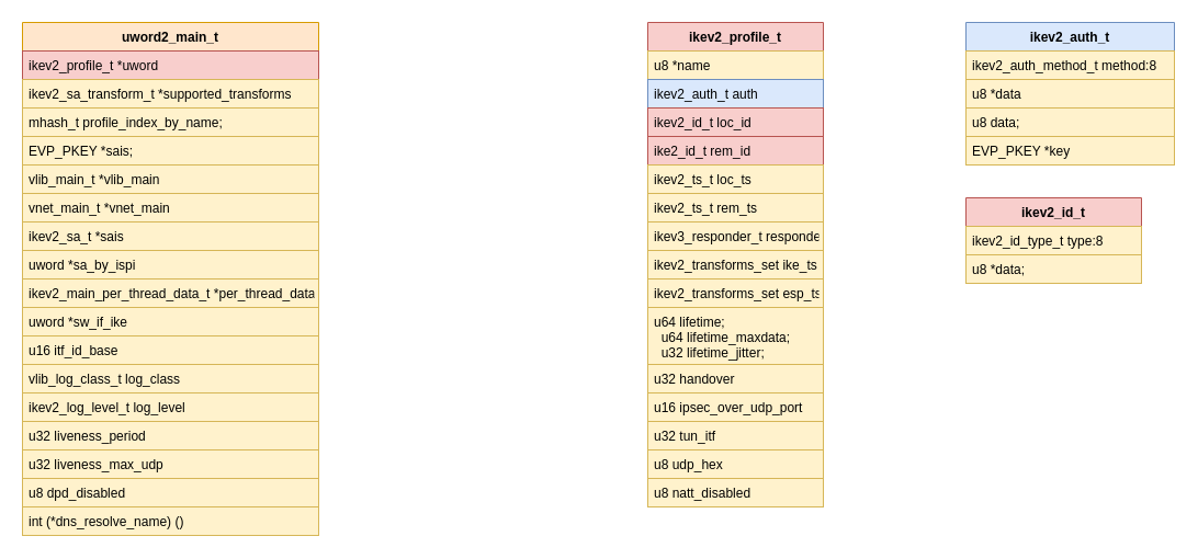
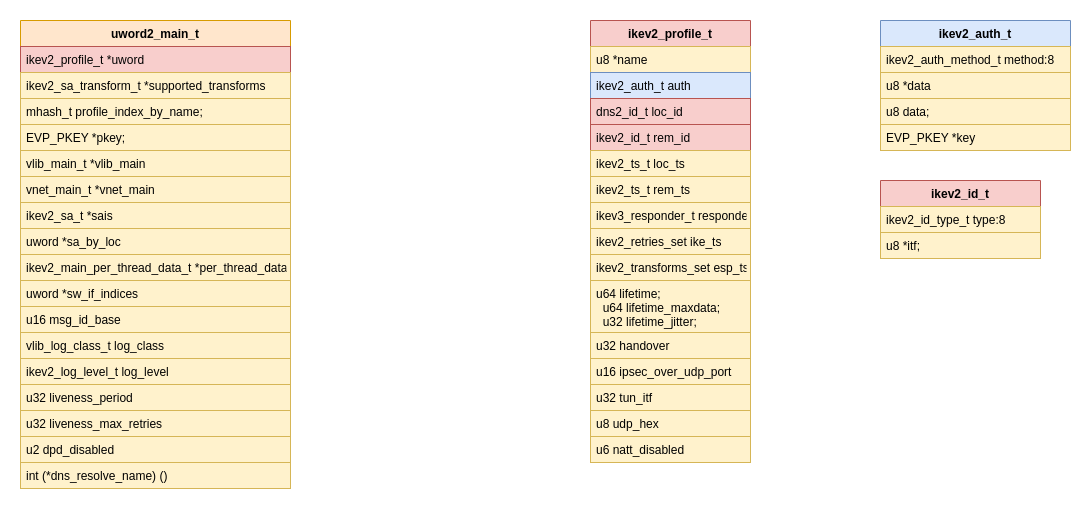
  <mxCell id="0" />
  <mxCell id="1" parent="0" />
  <mxCell id="2" value="uword2_main_t" style="swimlane;fontStyle=1;align=center;verticalAlign=top;childLayout=stackLayout;horizontal=1;startSize=26;horizontalStack=0;resizeParent=1;resizeParentMax=0;resizeLast=0;collapsible=1;marginBottom=0;fillColor=#ffe6cc;strokeColor=#d79b00;" vertex="1" parent="1"><mxGeometry x="20" y="20" width="270" height="468" as="geometry" /></mxCell>
  <mxCell id="3" value="ikev2_profile_t *uword" style="text;strokeColor=#b85450;fillColor=#f8cecc;align=left;verticalAlign=top;spacingLeft=4;spacingRight=4;overflow=hidden;rotatable=0;points=[[0,0.5],[1,0.5]];portConstraint=eastwest;" vertex="1" parent="2"><mxGeometry y="26" width="270" height="26" as="geometry" /></mxCell>
  <mxCell id="4" value="ikev2_sa_transform_t *supported_transforms" style="text;fillColor=#fff2cc;align=left;verticalAlign=top;spacingLeft=4;spacingRight=4;overflow=hidden;rotatable=0;points=[[0,0.5],[1,0.5]];portConstraint=eastwest;strokeColor=#d6b656;" vertex="1" parent="2"><mxGeometry y="52" width="270" height="26" as="geometry" /></mxCell>
  <mxCell id="5" value="mhash_t profile_index_by_name;" style="text;fillColor=#fff2cc;align=left;verticalAlign=top;spacingLeft=4;spacingRight=4;overflow=hidden;rotatable=0;points=[[0,0.5],[1,0.5]];portConstraint=eastwest;strokeColor=#d6b656;" vertex="1" parent="2"><mxGeometry y="78" width="270" height="26" as="geometry" /></mxCell>
- <mxCell id="6" value="EVP_PKEY *sais;" style="text;fillColor=#fff2cc;align=left;verticalAlign=top;spacingLeft=4;spacingRight=4;overflow=hidden;rotatable=0;points=[[0,0.5],[1,0.5]];portConstraint=eastwest;strokeColor=#d6b656;" vertex="1" parent="2"><mxGeometry y="104" width="270" height="26" as="geometry" /></mxCell>
+ <mxCell id="6" value="EVP_PKEY *pkey;" style="text;fillColor=#fff2cc;align=left;verticalAlign=top;spacingLeft=4;spacingRight=4;overflow=hidden;rotatable=0;points=[[0,0.5],[1,0.5]];portConstraint=eastwest;strokeColor=#d6b656;" vertex="1" parent="2"><mxGeometry y="104" width="270" height="26" as="geometry" /></mxCell>
  <mxCell id="7" value="vlib_main_t *vlib_main" style="text;fillColor=#fff2cc;align=left;verticalAlign=top;spacingLeft=4;spacingRight=4;overflow=hidden;rotatable=0;points=[[0,0.5],[1,0.5]];portConstraint=eastwest;strokeColor=#d6b656;" vertex="1" parent="2"><mxGeometry y="130" width="270" height="26" as="geometry" /></mxCell>
  <mxCell id="8" value="vnet_main_t *vnet_main" style="text;fillColor=#fff2cc;align=left;verticalAlign=top;spacingLeft=4;spacingRight=4;overflow=hidden;rotatable=0;points=[[0,0.5],[1,0.5]];portConstraint=eastwest;strokeColor=#d6b656;" vertex="1" parent="2"><mxGeometry y="156" width="270" height="26" as="geometry" /></mxCell>
  <mxCell id="9" value="ikev2_sa_t *sais" style="text;fillColor=#fff2cc;align=left;verticalAlign=top;spacingLeft=4;spacingRight=4;overflow=hidden;rotatable=0;points=[[0,0.5],[1,0.5]];portConstraint=eastwest;strokeColor=#d6b656;" vertex="1" parent="2"><mxGeometry y="182" width="270" height="26" as="geometry" /></mxCell>
- <mxCell id="10" value="uword *sa_by_ispi" style="text;fillColor=#fff2cc;align=left;verticalAlign=top;spacingLeft=4;spacingRight=4;overflow=hidden;rotatable=0;points=[[0,0.5],[1,0.5]];portConstraint=eastwest;strokeColor=#d6b656;" vertex="1" parent="2"><mxGeometry y="208" width="270" height="26" as="geometry" /></mxCell>
+ <mxCell id="10" value="uword *sa_by_loc" style="text;fillColor=#fff2cc;align=left;verticalAlign=top;spacingLeft=4;spacingRight=4;overflow=hidden;rotatable=0;points=[[0,0.5],[1,0.5]];portConstraint=eastwest;strokeColor=#d6b656;" vertex="1" parent="2"><mxGeometry y="208" width="270" height="26" as="geometry" /></mxCell>
  <mxCell id="11" value="ikev2_main_per_thread_data_t *per_thread_data" style="text;fillColor=#fff2cc;align=left;verticalAlign=top;spacingLeft=4;spacingRight=4;overflow=hidden;rotatable=0;points=[[0,0.5],[1,0.5]];portConstraint=eastwest;strokeColor=#d6b656;" vertex="1" parent="2"><mxGeometry y="234" width="270" height="26" as="geometry" /></mxCell>
- <mxCell id="12" value="uword *sw_if_ike" style="text;fillColor=#fff2cc;align=left;verticalAlign=top;spacingLeft=4;spacingRight=4;overflow=hidden;rotatable=0;points=[[0,0.5],[1,0.5]];portConstraint=eastwest;strokeColor=#d6b656;" vertex="1" parent="2"><mxGeometry y="260" width="270" height="26" as="geometry" /></mxCell>
- <mxCell id="13" value="u16 itf_id_base" style="text;fillColor=#fff2cc;align=left;verticalAlign=top;spacingLeft=4;spacingRight=4;overflow=hidden;rotatable=0;points=[[0,0.5],[1,0.5]];portConstraint=eastwest;strokeColor=#d6b656;" vertex="1" parent="2"><mxGeometry y="286" width="270" height="26" as="geometry" /></mxCell>
+ <mxCell id="12" value="uword *sw_if_indices" style="text;fillColor=#fff2cc;align=left;verticalAlign=top;spacingLeft=4;spacingRight=4;overflow=hidden;rotatable=0;points=[[0,0.5],[1,0.5]];portConstraint=eastwest;strokeColor=#d6b656;" vertex="1" parent="2"><mxGeometry y="260" width="270" height="26" as="geometry" /></mxCell>
+ <mxCell id="13" value="u16 msg_id_base" style="text;fillColor=#fff2cc;align=left;verticalAlign=top;spacingLeft=4;spacingRight=4;overflow=hidden;rotatable=0;points=[[0,0.5],[1,0.5]];portConstraint=eastwest;strokeColor=#d6b656;" vertex="1" parent="2"><mxGeometry y="286" width="270" height="26" as="geometry" /></mxCell>
  <mxCell id="14" value="vlib_log_class_t log_class" style="text;fillColor=#fff2cc;align=left;verticalAlign=top;spacingLeft=4;spacingRight=4;overflow=hidden;rotatable=0;points=[[0,0.5],[1,0.5]];portConstraint=eastwest;strokeColor=#d6b656;" vertex="1" parent="2"><mxGeometry y="312" width="270" height="26" as="geometry" /></mxCell>
  <mxCell id="15" value="ikev2_log_level_t log_level" style="text;fillColor=#fff2cc;align=left;verticalAlign=top;spacingLeft=4;spacingRight=4;overflow=hidden;rotatable=0;points=[[0,0.5],[1,0.5]];portConstraint=eastwest;strokeColor=#d6b656;" vertex="1" parent="2"><mxGeometry y="338" width="270" height="26" as="geometry" /></mxCell>
  <mxCell id="16" value="u32 liveness_period" style="text;fillColor=#fff2cc;align=left;verticalAlign=top;spacingLeft=4;spacingRight=4;overflow=hidden;rotatable=0;points=[[0,0.5],[1,0.5]];portConstraint=eastwest;strokeColor=#d6b656;" vertex="1" parent="2"><mxGeometry y="364" width="270" height="26" as="geometry" /></mxCell>
- <mxCell id="17" value="u32 liveness_max_udp" style="text;fillColor=#fff2cc;align=left;verticalAlign=top;spacingLeft=4;spacingRight=4;overflow=hidden;rotatable=0;points=[[0,0.5],[1,0.5]];portConstraint=eastwest;strokeColor=#d6b656;" vertex="1" parent="2"><mxGeometry y="390" width="270" height="26" as="geometry" /></mxCell>
- <mxCell id="18" value="u8 dpd_disabled" style="text;fillColor=#fff2cc;align=left;verticalAlign=top;spacingLeft=4;spacingRight=4;overflow=hidden;rotatable=0;points=[[0,0.5],[1,0.5]];portConstraint=eastwest;strokeColor=#d6b656;" vertex="1" parent="2"><mxGeometry y="416" width="270" height="26" as="geometry" /></mxCell>
+ <mxCell id="17" value="u32 liveness_max_retries" style="text;fillColor=#fff2cc;align=left;verticalAlign=top;spacingLeft=4;spacingRight=4;overflow=hidden;rotatable=0;points=[[0,0.5],[1,0.5]];portConstraint=eastwest;strokeColor=#d6b656;" vertex="1" parent="2"><mxGeometry y="390" width="270" height="26" as="geometry" /></mxCell>
+ <mxCell id="18" value="u2 dpd_disabled" style="text;fillColor=#fff2cc;align=left;verticalAlign=top;spacingLeft=4;spacingRight=4;overflow=hidden;rotatable=0;points=[[0,0.5],[1,0.5]];portConstraint=eastwest;strokeColor=#d6b656;" vertex="1" parent="2"><mxGeometry y="416" width="270" height="26" as="geometry" /></mxCell>
  <mxCell id="19" value="int (*dns_resolve_name) ()" style="text;fillColor=#fff2cc;align=left;verticalAlign=top;spacingLeft=4;spacingRight=4;overflow=hidden;rotatable=0;points=[[0,0.5],[1,0.5]];portConstraint=eastwest;strokeColor=#d6b656;" vertex="1" parent="2"><mxGeometry y="442" width="270" height="26" as="geometry" /></mxCell>
  <mxCell id="20" value="ikev2_profile_t" style="swimlane;fontStyle=1;align=center;verticalAlign=top;childLayout=stackLayout;horizontal=1;startSize=26;horizontalStack=0;resizeParent=1;resizeParentMax=0;resizeLast=0;collapsible=1;marginBottom=0;strokeColor=#b85450;fillColor=#f8cecc;" vertex="1" parent="1"><mxGeometry x="590" y="20" width="160" height="442" as="geometry" /></mxCell>
  <mxCell id="21" value="u8 *name" style="text;strokeColor=#d6b656;fillColor=#fff2cc;align=left;verticalAlign=top;spacingLeft=4;spacingRight=4;overflow=hidden;rotatable=0;points=[[0,0.5],[1,0.5]];portConstraint=eastwest;" vertex="1" parent="20"><mxGeometry y="26" width="160" height="26" as="geometry" /></mxCell>
  <mxCell id="22" value="ikev2_auth_t auth" style="text;fillColor=#dae8fc;align=left;verticalAlign=top;spacingLeft=4;spacingRight=4;overflow=hidden;rotatable=0;points=[[0,0.5],[1,0.5]];portConstraint=eastwest;strokeColor=#6c8ebf;" vertex="1" parent="20"><mxGeometry y="52" width="160" height="26" as="geometry" /></mxCell>
- <mxCell id="23" value="ikev2_id_t loc_id" style="text;fillColor=#f8cecc;align=left;verticalAlign=top;spacingLeft=4;spacingRight=4;overflow=hidden;rotatable=0;points=[[0,0.5],[1,0.5]];portConstraint=eastwest;strokeColor=#b85450;" vertex="1" parent="20"><mxGeometry y="78" width="160" height="26" as="geometry" /></mxCell>
- <mxCell id="24" value="ike2_id_t rem_id" style="text;fillColor=#f8cecc;align=left;verticalAlign=top;spacingLeft=4;spacingRight=4;overflow=hidden;rotatable=0;points=[[0,0.5],[1,0.5]];portConstraint=eastwest;strokeColor=#b85450;" vertex="1" parent="20"><mxGeometry y="104" width="160" height="26" as="geometry" /></mxCell>
+ <mxCell id="23" value="dns2_id_t loc_id" style="text;fillColor=#f8cecc;align=left;verticalAlign=top;spacingLeft=4;spacingRight=4;overflow=hidden;rotatable=0;points=[[0,0.5],[1,0.5]];portConstraint=eastwest;strokeColor=#b85450;" vertex="1" parent="20"><mxGeometry y="78" width="160" height="26" as="geometry" /></mxCell>
+ <mxCell id="24" value="ikev2_id_t rem_id" style="text;fillColor=#f8cecc;align=left;verticalAlign=top;spacingLeft=4;spacingRight=4;overflow=hidden;rotatable=0;points=[[0,0.5],[1,0.5]];portConstraint=eastwest;strokeColor=#b85450;" vertex="1" parent="20"><mxGeometry y="104" width="160" height="26" as="geometry" /></mxCell>
  <mxCell id="25" value="ikev2_ts_t loc_ts" style="text;fillColor=#fff2cc;align=left;verticalAlign=top;spacingLeft=4;spacingRight=4;overflow=hidden;rotatable=0;points=[[0,0.5],[1,0.5]];portConstraint=eastwest;strokeColor=#d6b656;" vertex="1" parent="20"><mxGeometry y="130" width="160" height="26" as="geometry" /></mxCell>
  <mxCell id="26" value="ikev2_ts_t rem_ts" style="text;fillColor=#fff2cc;align=left;verticalAlign=top;spacingLeft=4;spacingRight=4;overflow=hidden;rotatable=0;points=[[0,0.5],[1,0.5]];portConstraint=eastwest;strokeColor=#d6b656;" vertex="1" parent="20"><mxGeometry y="156" width="160" height="26" as="geometry" /></mxCell>
  <mxCell id="27" value="ikev3_responder_t responder" style="text;fillColor=#fff2cc;align=left;verticalAlign=top;spacingLeft=4;spacingRight=4;overflow=hidden;rotatable=0;points=[[0,0.5],[1,0.5]];portConstraint=eastwest;strokeColor=#d6b656;" vertex="1" parent="20"><mxGeometry y="182" width="160" height="26" as="geometry" /></mxCell>
- <mxCell id="28" value="ikev2_transforms_set ike_ts" style="text;fillColor=#fff2cc;align=left;verticalAlign=top;spacingLeft=4;spacingRight=4;overflow=hidden;rotatable=0;points=[[0,0.5],[1,0.5]];portConstraint=eastwest;strokeColor=#d6b656;" vertex="1" parent="20"><mxGeometry y="208" width="160" height="26" as="geometry" /></mxCell>
+ <mxCell id="28" value="ikev2_retries_set ike_ts" style="text;fillColor=#fff2cc;align=left;verticalAlign=top;spacingLeft=4;spacingRight=4;overflow=hidden;rotatable=0;points=[[0,0.5],[1,0.5]];portConstraint=eastwest;strokeColor=#d6b656;" vertex="1" parent="20"><mxGeometry y="208" width="160" height="26" as="geometry" /></mxCell>
  <mxCell id="29" value="ikev2_transforms_set esp_ts" style="text;fillColor=#fff2cc;align=left;verticalAlign=top;spacingLeft=4;spacingRight=4;overflow=hidden;rotatable=0;points=[[0,0.5],[1,0.5]];portConstraint=eastwest;strokeColor=#d6b656;" vertex="1" parent="20"><mxGeometry y="234" width="160" height="26" as="geometry" /></mxCell>
  <mxCell id="30" value="u64 lifetime;&#10;  u64 lifetime_maxdata;&#10;  u32 lifetime_jitter;" style="text;fillColor=#fff2cc;align=left;verticalAlign=top;spacingLeft=4;spacingRight=4;overflow=hidden;rotatable=0;points=[[0,0.5],[1,0.5]];portConstraint=eastwest;strokeColor=#d6b656;" vertex="1" parent="20"><mxGeometry y="260" width="160" height="52" as="geometry" /></mxCell>
  <mxCell id="31" value="u32 handover" style="text;fillColor=#fff2cc;align=left;verticalAlign=top;spacingLeft=4;spacingRight=4;overflow=hidden;rotatable=0;points=[[0,0.5],[1,0.5]];portConstraint=eastwest;strokeColor=#d6b656;" vertex="1" parent="20"><mxGeometry y="312" width="160" height="26" as="geometry" /></mxCell>
  <mxCell id="32" value="u16 ipsec_over_udp_port" style="text;fillColor=#fff2cc;align=left;verticalAlign=top;spacingLeft=4;spacingRight=4;overflow=hidden;rotatable=0;points=[[0,0.5],[1,0.5]];portConstraint=eastwest;strokeColor=#d6b656;" vertex="1" parent="20"><mxGeometry y="338" width="160" height="26" as="geometry" /></mxCell>
  <mxCell id="33" value="u32 tun_itf" style="text;fillColor=#fff2cc;align=left;verticalAlign=top;spacingLeft=4;spacingRight=4;overflow=hidden;rotatable=0;points=[[0,0.5],[1,0.5]];portConstraint=eastwest;strokeColor=#d6b656;" vertex="1" parent="20"><mxGeometry y="364" width="160" height="26" as="geometry" /></mxCell>
  <mxCell id="34" value="u8 udp_hex" style="text;fillColor=#fff2cc;align=left;verticalAlign=top;spacingLeft=4;spacingRight=4;overflow=hidden;rotatable=0;points=[[0,0.5],[1,0.5]];portConstraint=eastwest;strokeColor=#d6b656;" vertex="1" parent="20"><mxGeometry y="390" width="160" height="26" as="geometry" /></mxCell>
- <mxCell id="35" value="u8 natt_disabled" style="text;fillColor=#fff2cc;align=left;verticalAlign=top;spacingLeft=4;spacingRight=4;overflow=hidden;rotatable=0;points=[[0,0.5],[1,0.5]];portConstraint=eastwest;strokeColor=#d6b656;" vertex="1" parent="20"><mxGeometry y="416" width="160" height="26" as="geometry" /></mxCell>
+ <mxCell id="35" value="u6 natt_disabled" style="text;fillColor=#fff2cc;align=left;verticalAlign=top;spacingLeft=4;spacingRight=4;overflow=hidden;rotatable=0;points=[[0,0.5],[1,0.5]];portConstraint=eastwest;strokeColor=#d6b656;" vertex="1" parent="20"><mxGeometry y="416" width="160" height="26" as="geometry" /></mxCell>
  <mxCell id="36" value="ikev2_auth_t" style="swimlane;fontStyle=1;align=center;verticalAlign=top;childLayout=stackLayout;horizontal=1;startSize=26;horizontalStack=0;resizeParent=1;resizeParentMax=0;resizeLast=0;collapsible=1;marginBottom=0;strokeColor=#6c8ebf;fillColor=#dae8fc;" vertex="1" parent="1"><mxGeometry x="880" y="20" width="190" height="130" as="geometry" /></mxCell>
  <mxCell id="37" value="ikev2_auth_method_t method:8" style="text;strokeColor=#d6b656;fillColor=#fff2cc;align=left;verticalAlign=top;spacingLeft=4;spacingRight=4;overflow=hidden;rotatable=0;points=[[0,0.5],[1,0.5]];portConstraint=eastwest;" vertex="1" parent="36"><mxGeometry y="26" width="190" height="26" as="geometry" /></mxCell>
  <mxCell id="38" value="u8 *data" style="text;fillColor=#fff2cc;align=left;verticalAlign=top;spacingLeft=4;spacingRight=4;overflow=hidden;rotatable=0;points=[[0,0.5],[1,0.5]];portConstraint=eastwest;strokeColor=#d6b656;" vertex="1" parent="36"><mxGeometry y="52" width="190" height="26" as="geometry" /></mxCell>
  <mxCell id="39" value="u8 data;" style="text;strokeColor=#d6b656;fillColor=#fff2cc;align=left;verticalAlign=top;spacingLeft=4;spacingRight=4;overflow=hidden;rotatable=0;points=[[0,0.5],[1,0.5]];portConstraint=eastwest;" vertex="1" parent="36"><mxGeometry y="78" width="190" height="26" as="geometry" /></mxCell>
  <mxCell id="40" value="EVP_PKEY *key" style="text;strokeColor=#d6b656;fillColor=#fff2cc;align=left;verticalAlign=top;spacingLeft=4;spacingRight=4;overflow=hidden;rotatable=0;points=[[0,0.5],[1,0.5]];portConstraint=eastwest;" vertex="1" parent="36"><mxGeometry y="104" width="190" height="26" as="geometry" /></mxCell>
  <mxCell id="41" value="ikev2_id_t" style="swimlane;fontStyle=1;align=center;verticalAlign=top;childLayout=stackLayout;horizontal=1;startSize=26;horizontalStack=0;resizeParent=1;resizeParentMax=0;resizeLast=0;collapsible=1;marginBottom=0;strokeColor=#b85450;fillColor=#f8cecc;" vertex="1" parent="1"><mxGeometry x="880" y="180" width="160" height="78" as="geometry" /></mxCell>
  <mxCell id="42" value="ikev2_id_type_t type:8" style="text;strokeColor=#d6b656;fillColor=#fff2cc;align=left;verticalAlign=top;spacingLeft=4;spacingRight=4;overflow=hidden;rotatable=0;points=[[0,0.5],[1,0.5]];portConstraint=eastwest;" vertex="1" parent="41"><mxGeometry y="26" width="160" height="26" as="geometry" /></mxCell>
- <mxCell id="43" value="u8 *data;" style="text;strokeColor=#d6b656;fillColor=#fff2cc;align=left;verticalAlign=top;spacingLeft=4;spacingRight=4;overflow=hidden;rotatable=0;points=[[0,0.5],[1,0.5]];portConstraint=eastwest;" vertex="1" parent="41"><mxGeometry y="52" width="160" height="26" as="geometry" /></mxCell>
+ <mxCell id="43" value="u8 *itf;" style="text;strokeColor=#d6b656;fillColor=#fff2cc;align=left;verticalAlign=top;spacingLeft=4;spacingRight=4;overflow=hidden;rotatable=0;points=[[0,0.5],[1,0.5]];portConstraint=eastwest;" vertex="1" parent="41"><mxGeometry y="52" width="160" height="26" as="geometry" /></mxCell>
